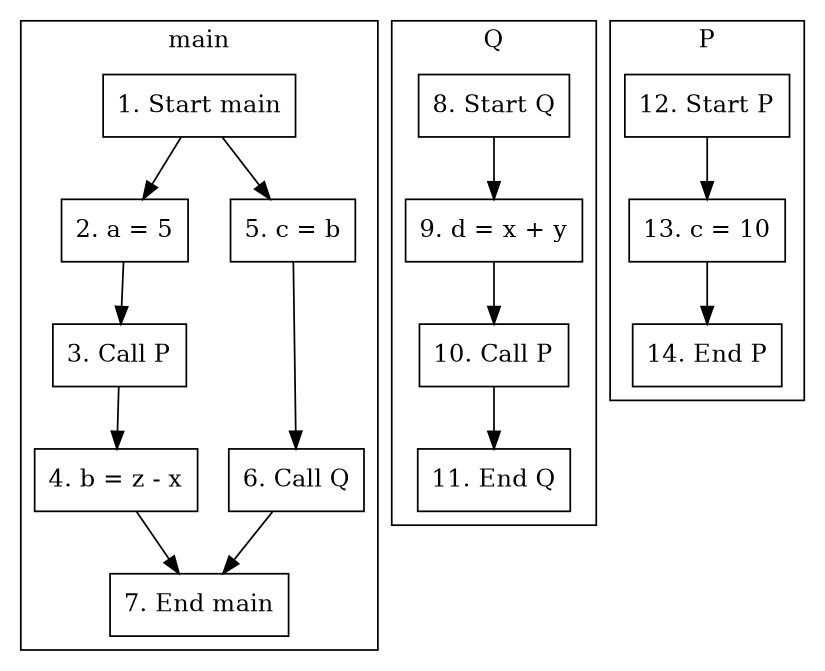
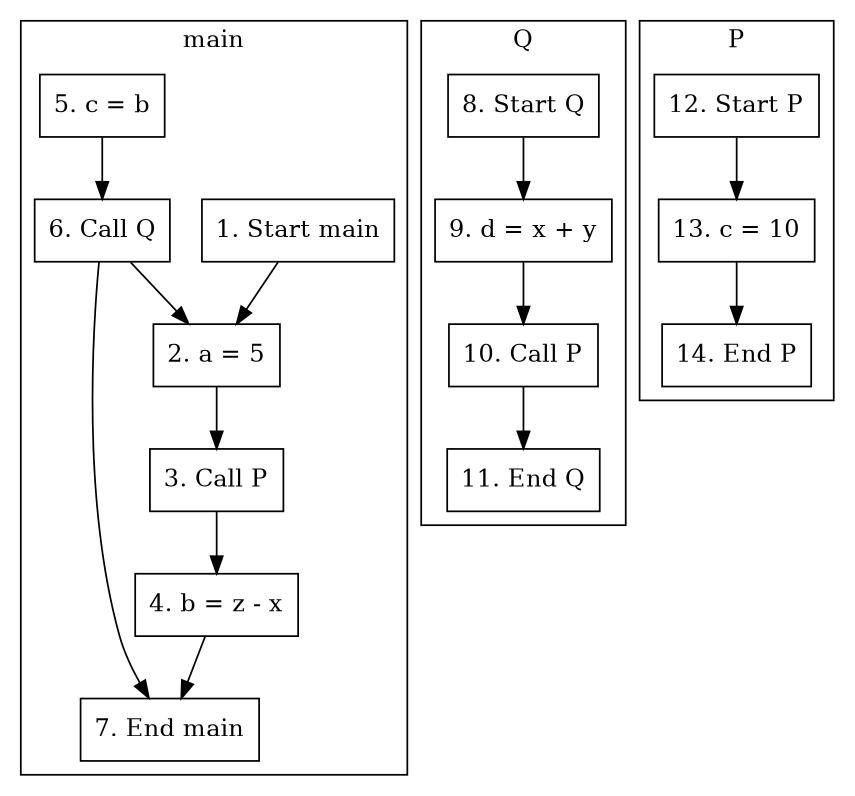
  digraph {
    node [shape=box]
    n1 [label="1. Start main"]
    n2 [label="2. a = 5"]
    n3 [label="5. c = b"]
    n4 [label="3. Call P"]
    n5 [label="4. b = z - x"]
    n6 [label="7. End main"]
    n7 [label="6. Call Q"]
    n8 [label="8. Start Q"]
    n9 [label="9. d = x + y"]
    n10 [label="10. Call P"]
    n11 [label="11. End Q"]
    n12 [label="12. Start P"]
    n13 [label="13. c = 10"]
    n14 [label="14. End P"]
    subgraph cluster_1 {
      label=main
      n1
      n2
      n3
      n4
      n5
      n6
      n7
    }
    subgraph cluster_2 {
      label=Q
      n8
      n9
      n10
      n11
    }
    subgraph cluster_3 {
      label=P
      n12
      n13
      n14
    }
    n1 -> n2
-   n1 -> n3
    n2 -> n4
    n3 -> n7
    n4 -> n5
    n5 -> n6
+   n7 -> n2
    n7 -> n6
    n8 -> n9
    n9 -> n10
    n10 -> n11
    n12 -> n13
    n13 -> n14
  }
